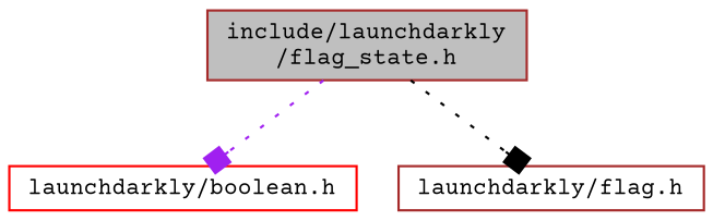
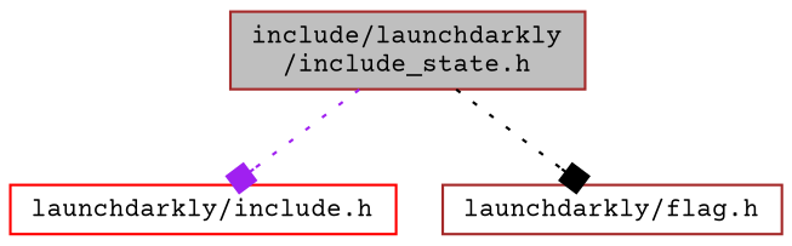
  digraph {
    fontname="Courier Prime"
    node [color=brown fillcolor=white fontname="Courier Prime" fontsize=10 shape=record style=filled]
    edge [arrowhead=box fontname="Courier Prime" fontsize=10 labelfontname=Helvetica labelfontsize=10 style=dotted]
-   n1 [fillcolor=grey75 fontcolor=black height=0.2 label="include/launchdarkly\l/flag_state.h" width=0.4]
-   n2 [color=red height=0.2 label="launchdarkly/boolean.h" width=0.4]
+   n1 [fillcolor=grey75 fontcolor=black height=0.2 label="include/launchdarkly\l/include_state.h" width=0.4]
+   n2 [color=red height=0.2 label="launchdarkly/include.h" width=0.4]
    n3 [height=0.2 label="launchdarkly/flag.h" width=0.4]
    n1 -> n2 [color=purple]
    n1 -> n3 [color=black]
  }
